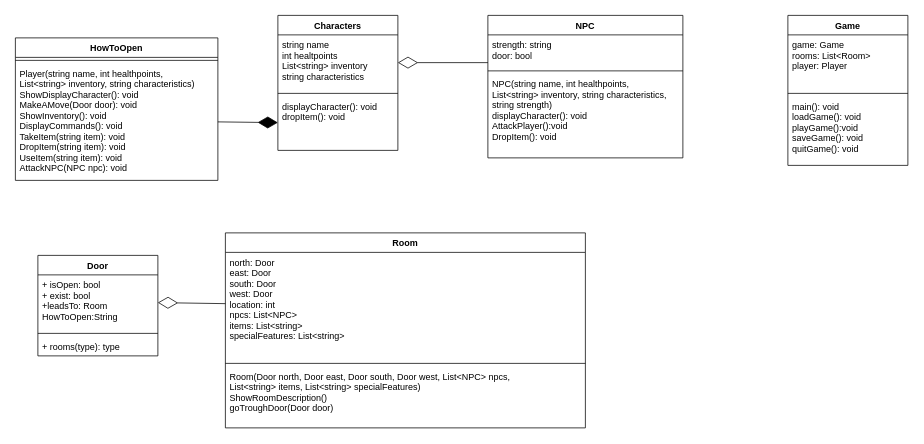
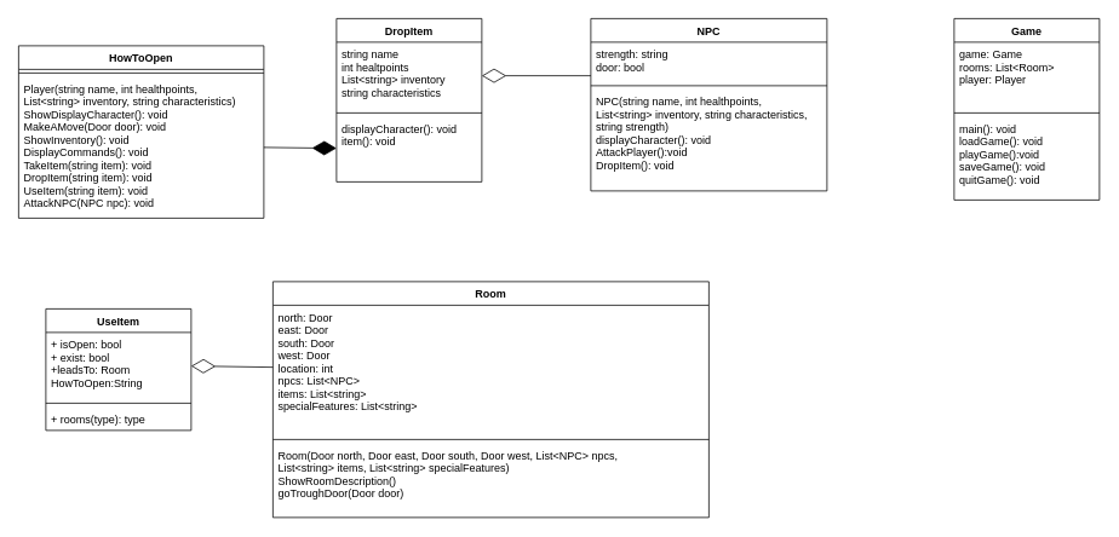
  <mxCell id="0" />
  <mxCell id="1" parent="0" />
  <mxCell id="2" value="HowToOpen" style="swimlane;fontStyle=1;align=center;verticalAlign=top;childLayout=stackLayout;horizontal=1;startSize=26;horizontalStack=0;resizeParent=1;resizeParentMax=0;resizeLast=0;collapsible=1;marginBottom=0;" vertex="1" parent="1"><mxGeometry x="20" y="50" width="270" height="190" as="geometry" /></mxCell>
  <mxCell id="3" value="" style="line;strokeWidth=1;fillColor=none;align=left;verticalAlign=middle;spacingTop=-1;spacingLeft=3;spacingRight=3;rotatable=0;labelPosition=right;points=[];portConstraint=eastwest;" vertex="1" parent="2"><mxGeometry y="26" width="270" height="8" as="geometry" /></mxCell>
  <mxCell id="4" value="Player(string name, int healthpoints, &#10;List&lt;string&gt; inventory, string characteristics)&#10;ShowDisplayCharacter(): void&#10;MakeAMove(Door door): void&#10;ShowInventory(): void&#10;DisplayCommands(): void&#10;TakeItem(string item): void&#10;DropItem(string item): void&#10;UseItem(string item): void&#10;AttackNPC(NPC npc): void&#10;" style="text;strokeColor=none;fillColor=none;align=left;verticalAlign=top;spacingLeft=4;spacingRight=4;overflow=hidden;rotatable=0;points=[[0,0.5],[1,0.5]];portConstraint=eastwest;" vertex="1" parent="2"><mxGeometry y="34" width="270" height="156" as="geometry" /></mxCell>
- <mxCell id="5" value="Characters" style="swimlane;fontStyle=1;align=center;verticalAlign=top;childLayout=stackLayout;horizontal=1;startSize=26;horizontalStack=0;resizeParent=1;resizeParentMax=0;resizeLast=0;collapsible=1;marginBottom=0;" vertex="1" parent="1"><mxGeometry x="370" y="20" width="160" height="180" as="geometry" /></mxCell>
+ <mxCell id="5" value="DropItem" style="swimlane;fontStyle=1;align=center;verticalAlign=top;childLayout=stackLayout;horizontal=1;startSize=26;horizontalStack=0;resizeParent=1;resizeParentMax=0;resizeLast=0;collapsible=1;marginBottom=0;" vertex="1" parent="1"><mxGeometry x="370" y="20" width="160" height="180" as="geometry" /></mxCell>
  <mxCell id="6" value="string name&#10;int healtpoints&#10;List&lt;string&gt; inventory &#10;string characteristics" style="text;strokeColor=none;fillColor=none;align=left;verticalAlign=top;spacingLeft=4;spacingRight=4;overflow=hidden;rotatable=0;points=[[0,0.5],[1,0.5]];portConstraint=eastwest;" vertex="1" parent="5"><mxGeometry y="26" width="160" height="74" as="geometry" /></mxCell>
  <mxCell id="7" value="" style="line;strokeWidth=1;fillColor=none;align=left;verticalAlign=middle;spacingTop=-1;spacingLeft=3;spacingRight=3;rotatable=0;labelPosition=right;points=[];portConstraint=eastwest;" vertex="1" parent="5"><mxGeometry y="100" width="160" height="8" as="geometry" /></mxCell>
- <mxCell id="8" value="displayCharacter(): void&#10;dropItem(): void" style="text;strokeColor=none;fillColor=none;align=left;verticalAlign=top;spacingLeft=4;spacingRight=4;overflow=hidden;rotatable=0;points=[[0,0.5],[1,0.5]];portConstraint=eastwest;" vertex="1" parent="5"><mxGeometry y="108" width="160" height="72" as="geometry" /></mxCell>
+ <mxCell id="8" value="displayCharacter(): void&#10;item(): void" style="text;strokeColor=none;fillColor=none;align=left;verticalAlign=top;spacingLeft=4;spacingRight=4;overflow=hidden;rotatable=0;points=[[0,0.5],[1,0.5]];portConstraint=eastwest;" vertex="1" parent="5"><mxGeometry y="108" width="160" height="72" as="geometry" /></mxCell>
  <mxCell id="9" value="NPC" style="swimlane;fontStyle=1;align=center;verticalAlign=top;childLayout=stackLayout;horizontal=1;startSize=26;horizontalStack=0;resizeParent=1;resizeParentMax=0;resizeLast=0;collapsible=1;marginBottom=0;" vertex="1" parent="1"><mxGeometry x="650" y="20" width="260" height="190" as="geometry" /></mxCell>
  <mxCell id="10" value="strength: string&#10;door: bool" style="text;strokeColor=none;fillColor=none;align=left;verticalAlign=top;spacingLeft=4;spacingRight=4;overflow=hidden;rotatable=0;points=[[0,0.5],[1,0.5]];portConstraint=eastwest;" vertex="1" parent="9"><mxGeometry y="26" width="260" height="44" as="geometry" /></mxCell>
  <mxCell id="11" value="" style="line;strokeWidth=1;fillColor=none;align=left;verticalAlign=middle;spacingTop=-1;spacingLeft=3;spacingRight=3;rotatable=0;labelPosition=right;points=[];portConstraint=eastwest;" vertex="1" parent="9"><mxGeometry y="70" width="260" height="8" as="geometry" /></mxCell>
  <mxCell id="12" value="NPC(string name, int healthpoints, &#10;List&lt;string&gt; inventory, string characteristics,&#10;string strength)&#10;displayCharacter(): void&#10;AttackPlayer():void&#10;DropItem(): void" style="text;strokeColor=none;fillColor=none;align=left;verticalAlign=top;spacingLeft=4;spacingRight=4;overflow=hidden;rotatable=0;points=[[0,0.5],[1,0.5]];portConstraint=eastwest;" vertex="1" parent="9"><mxGeometry y="78" width="260" height="112" as="geometry" /></mxCell>
  <mxCell id="13" value="" style="endArrow=diamondThin;endFill=0;endSize=24;html=1;entryX=1;entryY=0.5;entryDx=0;entryDy=0;" edge="1" parent="1" target="6"><mxGeometry width="160" relative="1" as="geometry"><mxPoint x="650" y="83" as="sourcePoint" /><mxPoint x="180" y="180" as="targetPoint" /></mxGeometry></mxCell>
  <mxCell id="14" value="" style="endArrow=diamondThin;endFill=1;endSize=24;html=1;exitX=1;exitY=0.5;exitDx=0;exitDy=0;" edge="1" parent="1" source="4" target="8"><mxGeometry width="160" relative="1" as="geometry"><mxPoint x="20" y="180" as="sourcePoint" /><mxPoint x="180" y="180" as="targetPoint" /></mxGeometry></mxCell>
- <mxCell id="15" value="Door" style="swimlane;fontStyle=1;align=center;verticalAlign=top;childLayout=stackLayout;horizontal=1;startSize=26;horizontalStack=0;resizeParent=1;resizeParentMax=0;resizeLast=0;collapsible=1;marginBottom=0;" vertex="1" parent="1"><mxGeometry x="50" y="340" width="160" height="134" as="geometry" /></mxCell>
+ <mxCell id="15" value="UseItem" style="swimlane;fontStyle=1;align=center;verticalAlign=top;childLayout=stackLayout;horizontal=1;startSize=26;horizontalStack=0;resizeParent=1;resizeParentMax=0;resizeLast=0;collapsible=1;marginBottom=0;" vertex="1" parent="1"><mxGeometry x="50" y="340" width="160" height="134" as="geometry" /></mxCell>
  <mxCell id="16" value="+ isOpen: bool&#10;+ exist: bool&#10;+leadsTo: Room&#10;HowToOpen:String" style="text;strokeColor=none;fillColor=none;align=left;verticalAlign=top;spacingLeft=4;spacingRight=4;overflow=hidden;rotatable=0;points=[[0,0.5],[1,0.5]];portConstraint=eastwest;" vertex="1" parent="15"><mxGeometry y="26" width="160" height="74" as="geometry" /></mxCell>
  <mxCell id="17" value="" style="line;strokeWidth=1;fillColor=none;align=left;verticalAlign=middle;spacingTop=-1;spacingLeft=3;spacingRight=3;rotatable=0;labelPosition=right;points=[];portConstraint=eastwest;" vertex="1" parent="15"><mxGeometry y="100" width="160" height="8" as="geometry" /></mxCell>
  <mxCell id="18" value="+ rooms(type): type" style="text;strokeColor=none;fillColor=none;align=left;verticalAlign=top;spacingLeft=4;spacingRight=4;overflow=hidden;rotatable=0;points=[[0,0.5],[1,0.5]];portConstraint=eastwest;" vertex="1" parent="15"><mxGeometry y="108" width="160" height="26" as="geometry" /></mxCell>
  <mxCell id="19" value="Room" style="swimlane;fontStyle=1;align=center;verticalAlign=top;childLayout=stackLayout;horizontal=1;startSize=26;horizontalStack=0;resizeParent=1;resizeParentMax=0;resizeLast=0;collapsible=1;marginBottom=0;" vertex="1" parent="1"><mxGeometry x="300" y="310" width="480" height="260" as="geometry" /></mxCell>
  <mxCell id="20" value="north: Door&#10;east: Door&#10;south: Door&#10;west: Door&#10;location: int&#10;npcs: List&lt;NPC&gt; &#10;items: List&lt;string&gt; &#10;specialFeatures: List&lt;string&gt; " style="text;strokeColor=none;fillColor=none;align=left;verticalAlign=top;spacingLeft=4;spacingRight=4;overflow=hidden;rotatable=0;points=[[0,0.5],[1,0.5]];portConstraint=eastwest;" vertex="1" parent="19"><mxGeometry y="26" width="480" height="144" as="geometry" /></mxCell>
  <mxCell id="21" value="" style="line;strokeWidth=1;fillColor=none;align=left;verticalAlign=middle;spacingTop=-1;spacingLeft=3;spacingRight=3;rotatable=0;labelPosition=right;points=[];portConstraint=eastwest;" vertex="1" parent="19"><mxGeometry y="170" width="480" height="8" as="geometry" /></mxCell>
  <mxCell id="22" value="Room(Door north, Door east, Door south, Door west, List&lt;NPC&gt; npcs, &#10;List&lt;string&gt; items, List&lt;string&gt; specialFeatures)&#10;ShowRoomDescription()&#10;goTroughDoor(Door door)" style="text;strokeColor=none;fillColor=none;align=left;verticalAlign=top;spacingLeft=4;spacingRight=4;overflow=hidden;rotatable=0;points=[[0,0.5],[1,0.5]];portConstraint=eastwest;" vertex="1" parent="19"><mxGeometry y="178" width="480" height="82" as="geometry" /></mxCell>
  <mxCell id="23" value="" style="endArrow=diamondThin;endFill=0;endSize=24;html=1;entryX=1;entryY=0.5;entryDx=0;entryDy=0;" edge="1" parent="1" source="20" target="16"><mxGeometry width="160" relative="1" as="geometry"><mxPoint x="20" y="550" as="sourcePoint" /><mxPoint x="180" y="550" as="targetPoint" /></mxGeometry></mxCell>
  <mxCell id="24" value="Game" style="swimlane;fontStyle=1;align=center;verticalAlign=top;childLayout=stackLayout;horizontal=1;startSize=26;horizontalStack=0;resizeParent=1;resizeParentMax=0;resizeLast=0;collapsible=1;marginBottom=0;" vertex="1" parent="1"><mxGeometry x="1050" y="20" width="160" height="200" as="geometry" /></mxCell>
  <mxCell id="25" value="game: Game&#10;rooms: List&lt;Room&gt;&#10;player: Player" style="text;strokeColor=none;fillColor=none;align=left;verticalAlign=top;spacingLeft=4;spacingRight=4;overflow=hidden;rotatable=0;points=[[0,0.5],[1,0.5]];portConstraint=eastwest;" vertex="1" parent="24"><mxGeometry y="26" width="160" height="74" as="geometry" /></mxCell>
  <mxCell id="26" value="" style="line;strokeWidth=1;fillColor=none;align=left;verticalAlign=middle;spacingTop=-1;spacingLeft=3;spacingRight=3;rotatable=0;labelPosition=right;points=[];portConstraint=eastwest;" vertex="1" parent="24"><mxGeometry y="100" width="160" height="8" as="geometry" /></mxCell>
  <mxCell id="27" value="main(): void&#10;loadGame(): void&#10;playGame():void&#10;saveGame(): void&#10;quitGame(): void" style="text;strokeColor=none;fillColor=none;align=left;verticalAlign=top;spacingLeft=4;spacingRight=4;overflow=hidden;rotatable=0;points=[[0,0.5],[1,0.5]];portConstraint=eastwest;" vertex="1" parent="24"><mxGeometry y="108" width="160" height="92" as="geometry" /></mxCell>
